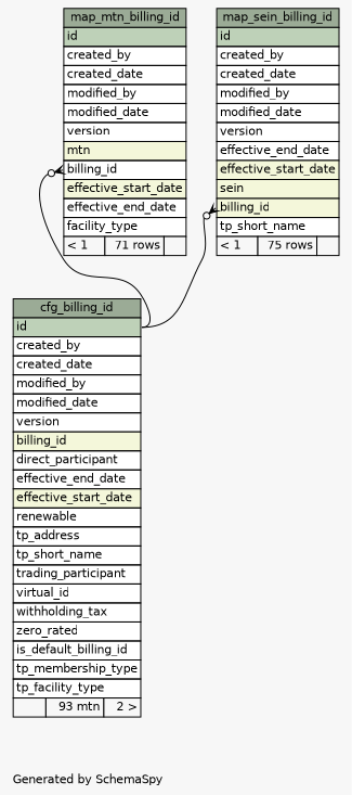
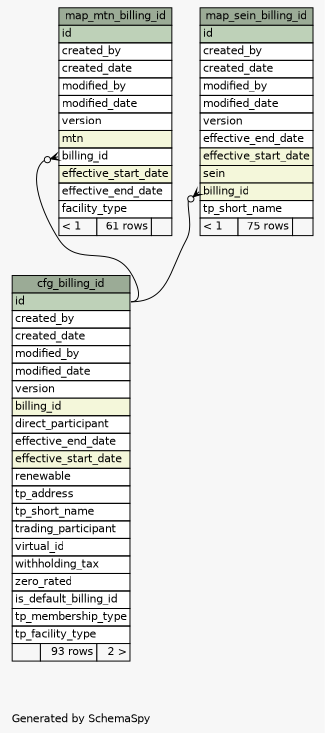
  digraph {
    bgcolor="#f7f7f7"
    fontname=Helvetica
    fontsize=11
    label="\nGenerated by SchemaSpy"
    labeljust=l
    nodesep=0.18
    rankdir=TB
    ranksep=0.46
    node [fontname=Helvetica fontsize=11 shape=plaintext]
    edge [arrowhead=none arrowsize=0.8 arrowtail=crowodot dir=back headport="id:e" tailport="billing_id:w"]
-   n1 [label=<     <TABLE BORDER="0" CELLBORDER="1" CELLSPACING="0" BGCOLOR="#ffffff">       <TR><TD COLSPAN="3" BGCOLOR="#9bab96" ALIGN="CENTER">cfg_billing_id</TD></TR>       <TR><TD PORT="id" COLSPAN="3" BGCOLOR="#bed1b8" ALIGN="LEFT">id</TD></TR>       <TR><TD PORT="created_by" COLSPAN="3" ALIGN="LEFT">created_by</TD></TR>       <TR><TD PORT="created_date" COLSPAN="3" ALIGN="LEFT">created_date</TD></TR>       <TR><TD PORT="modified_by" COLSPAN="3" ALIGN="LEFT">modified_by</TD></TR>       <TR><TD PORT="modified_date" COLSPAN="3" ALIGN="LEFT">modified_date</TD></TR>       <TR><TD PORT="version" COLSPAN="3" ALIGN="LEFT">version</TD></TR>       <TR><TD PORT="billing_id" COLSPAN="3" BGCOLOR="#f4f7da" ALIGN="LEFT">billing_id</TD></TR>       <TR><TD PORT="direct_participant" COLSPAN="3" ALIGN="LEFT">direct_participant</TD></TR>       <TR><TD PORT="effective_end_date" COLSPAN="3" ALIGN="LEFT">effective_end_date</TD></TR>       <TR><TD PORT="effective_start_date" COLSPAN="3" BGCOLOR="#f4f7da" ALIGN="LEFT">effective_start_date</TD></TR>       <TR><TD PORT="renewable" COLSPAN="3" ALIGN="LEFT">renewable</TD></TR>       <TR><TD PORT="tp_address" COLSPAN="3" ALIGN="LEFT">tp_address</TD></TR>       <TR><TD PORT="tp_short_name" COLSPAN="3" ALIGN="LEFT">tp_short_name</TD></TR>       <TR><TD PORT="trading_participant" COLSPAN="3" ALIGN="LEFT">trading_participant</TD></TR>       <TR><TD PORT="virtual_id" COLSPAN="3" ALIGN="LEFT">virtual_id</TD></TR>       <TR><TD PORT="withholding_tax" COLSPAN="3" ALIGN="LEFT">withholding_tax</TD></TR>       <TR><TD PORT="zero_rated" COLSPAN="3" ALIGN="LEFT">zero_rated</TD></TR>       <TR><TD PORT="is_default_billing_id" COLSPAN="3" ALIGN="LEFT">is_default_billing_id</TD></TR>       <TR><TD PORT="tp_membership_type" COLSPAN="3" ALIGN="LEFT">tp_membership_type</TD></TR>       <TR><TD PORT="tp_facility_type" COLSPAN="3" ALIGN="LEFT">tp_facility_type</TD></TR>       <TR><TD ALIGN="LEFT" BGCOLOR="#f7f7f7">  </TD><TD ALIGN="RIGHT" BGCOLOR="#f7f7f7">93 mtn</TD><TD ALIGN="RIGHT" BGCOLOR="#f7f7f7">2 &gt;</TD></TR>     </TABLE>>]
-   n2 [label=<     <TABLE BORDER="0" CELLBORDER="1" CELLSPACING="0" BGCOLOR="#ffffff">       <TR><TD COLSPAN="3" BGCOLOR="#9bab96" ALIGN="CENTER">map_mtn_billing_id</TD></TR>       <TR><TD PORT="id" COLSPAN="3" BGCOLOR="#bed1b8" ALIGN="LEFT">id</TD></TR>       <TR><TD PORT="created_by" COLSPAN="3" ALIGN="LEFT">created_by</TD></TR>       <TR><TD PORT="created_date" COLSPAN="3" ALIGN="LEFT">created_date</TD></TR>       <TR><TD PORT="modified_by" COLSPAN="3" ALIGN="LEFT">modified_by</TD></TR>       <TR><TD PORT="modified_date" COLSPAN="3" ALIGN="LEFT">modified_date</TD></TR>       <TR><TD PORT="version" COLSPAN="3" ALIGN="LEFT">version</TD></TR>       <TR><TD PORT="mtn" COLSPAN="3" BGCOLOR="#f4f7da" ALIGN="LEFT">mtn</TD></TR>       <TR><TD PORT="billing_id" COLSPAN="3" ALIGN="LEFT">billing_id</TD></TR>       <TR><TD PORT="effective_start_date" COLSPAN="3" BGCOLOR="#f4f7da" ALIGN="LEFT">effective_start_date</TD></TR>       <TR><TD PORT="effective_end_date" COLSPAN="3" ALIGN="LEFT">effective_end_date</TD></TR>       <TR><TD PORT="facility_type" COLSPAN="3" ALIGN="LEFT">facility_type</TD></TR>       <TR><TD ALIGN="LEFT" BGCOLOR="#f7f7f7">&lt; 1</TD><TD ALIGN="RIGHT" BGCOLOR="#f7f7f7">71 rows</TD><TD ALIGN="RIGHT" BGCOLOR="#f7f7f7">  </TD></TR>     </TABLE>>]
+   n1 [label=<     <TABLE BORDER="0" CELLBORDER="1" CELLSPACING="0" BGCOLOR="#ffffff">       <TR><TD COLSPAN="3" BGCOLOR="#9bab96" ALIGN="CENTER">cfg_billing_id</TD></TR>       <TR><TD PORT="id" COLSPAN="3" BGCOLOR="#bed1b8" ALIGN="LEFT">id</TD></TR>       <TR><TD PORT="created_by" COLSPAN="3" ALIGN="LEFT">created_by</TD></TR>       <TR><TD PORT="created_date" COLSPAN="3" ALIGN="LEFT">created_date</TD></TR>       <TR><TD PORT="modified_by" COLSPAN="3" ALIGN="LEFT">modified_by</TD></TR>       <TR><TD PORT="modified_date" COLSPAN="3" ALIGN="LEFT">modified_date</TD></TR>       <TR><TD PORT="version" COLSPAN="3" ALIGN="LEFT">version</TD></TR>       <TR><TD PORT="billing_id" COLSPAN="3" BGCOLOR="#f4f7da" ALIGN="LEFT">billing_id</TD></TR>       <TR><TD PORT="direct_participant" COLSPAN="3" ALIGN="LEFT">direct_participant</TD></TR>       <TR><TD PORT="effective_end_date" COLSPAN="3" ALIGN="LEFT">effective_end_date</TD></TR>       <TR><TD PORT="effective_start_date" COLSPAN="3" BGCOLOR="#f4f7da" ALIGN="LEFT">effective_start_date</TD></TR>       <TR><TD PORT="renewable" COLSPAN="3" ALIGN="LEFT">renewable</TD></TR>       <TR><TD PORT="tp_address" COLSPAN="3" ALIGN="LEFT">tp_address</TD></TR>       <TR><TD PORT="tp_short_name" COLSPAN="3" ALIGN="LEFT">tp_short_name</TD></TR>       <TR><TD PORT="trading_participant" COLSPAN="3" ALIGN="LEFT">trading_participant</TD></TR>       <TR><TD PORT="virtual_id" COLSPAN="3" ALIGN="LEFT">virtual_id</TD></TR>       <TR><TD PORT="withholding_tax" COLSPAN="3" ALIGN="LEFT">withholding_tax</TD></TR>       <TR><TD PORT="zero_rated" COLSPAN="3" ALIGN="LEFT">zero_rated</TD></TR>       <TR><TD PORT="is_default_billing_id" COLSPAN="3" ALIGN="LEFT">is_default_billing_id</TD></TR>       <TR><TD PORT="tp_membership_type" COLSPAN="3" ALIGN="LEFT">tp_membership_type</TD></TR>       <TR><TD PORT="tp_facility_type" COLSPAN="3" ALIGN="LEFT">tp_facility_type</TD></TR>       <TR><TD ALIGN="LEFT" BGCOLOR="#f7f7f7">  </TD><TD ALIGN="RIGHT" BGCOLOR="#f7f7f7">93 rows</TD><TD ALIGN="RIGHT" BGCOLOR="#f7f7f7">2 &gt;</TD></TR>     </TABLE>>]
+   n2 [label=<     <TABLE BORDER="0" CELLBORDER="1" CELLSPACING="0" BGCOLOR="#ffffff">       <TR><TD COLSPAN="3" BGCOLOR="#9bab96" ALIGN="CENTER">map_mtn_billing_id</TD></TR>       <TR><TD PORT="id" COLSPAN="3" BGCOLOR="#bed1b8" ALIGN="LEFT">id</TD></TR>       <TR><TD PORT="created_by" COLSPAN="3" ALIGN="LEFT">created_by</TD></TR>       <TR><TD PORT="created_date" COLSPAN="3" ALIGN="LEFT">created_date</TD></TR>       <TR><TD PORT="modified_by" COLSPAN="3" ALIGN="LEFT">modified_by</TD></TR>       <TR><TD PORT="modified_date" COLSPAN="3" ALIGN="LEFT">modified_date</TD></TR>       <TR><TD PORT="version" COLSPAN="3" ALIGN="LEFT">version</TD></TR>       <TR><TD PORT="mtn" COLSPAN="3" BGCOLOR="#f4f7da" ALIGN="LEFT">mtn</TD></TR>       <TR><TD PORT="billing_id" COLSPAN="3" ALIGN="LEFT">billing_id</TD></TR>       <TR><TD PORT="effective_start_date" COLSPAN="3" BGCOLOR="#f4f7da" ALIGN="LEFT">effective_start_date</TD></TR>       <TR><TD PORT="effective_end_date" COLSPAN="3" ALIGN="LEFT">effective_end_date</TD></TR>       <TR><TD PORT="facility_type" COLSPAN="3" ALIGN="LEFT">facility_type</TD></TR>       <TR><TD ALIGN="LEFT" BGCOLOR="#f7f7f7">&lt; 1</TD><TD ALIGN="RIGHT" BGCOLOR="#f7f7f7">61 rows</TD><TD ALIGN="RIGHT" BGCOLOR="#f7f7f7">  </TD></TR>     </TABLE>>]
    n3 [label=<     <TABLE BORDER="0" CELLBORDER="1" CELLSPACING="0" BGCOLOR="#ffffff">       <TR><TD COLSPAN="3" BGCOLOR="#9bab96" ALIGN="CENTER">map_sein_billing_id</TD></TR>       <TR><TD PORT="id" COLSPAN="3" BGCOLOR="#bed1b8" ALIGN="LEFT">id</TD></TR>       <TR><TD PORT="created_by" COLSPAN="3" ALIGN="LEFT">created_by</TD></TR>       <TR><TD PORT="created_date" COLSPAN="3" ALIGN="LEFT">created_date</TD></TR>       <TR><TD PORT="modified_by" COLSPAN="3" ALIGN="LEFT">modified_by</TD></TR>       <TR><TD PORT="modified_date" COLSPAN="3" ALIGN="LEFT">modified_date</TD></TR>       <TR><TD PORT="version" COLSPAN="3" ALIGN="LEFT">version</TD></TR>       <TR><TD PORT="effective_end_date" COLSPAN="3" ALIGN="LEFT">effective_end_date</TD></TR>       <TR><TD PORT="effective_start_date" COLSPAN="3" BGCOLOR="#f4f7da" ALIGN="LEFT">effective_start_date</TD></TR>       <TR><TD PORT="sein" COLSPAN="3" BGCOLOR="#f4f7da" ALIGN="LEFT">sein</TD></TR>       <TR><TD PORT="billing_id" COLSPAN="3" BGCOLOR="#f4f7da" ALIGN="LEFT">billing_id</TD></TR>       <TR><TD PORT="tp_short_name" COLSPAN="3" ALIGN="LEFT">tp_short_name</TD></TR>       <TR><TD ALIGN="LEFT" BGCOLOR="#f7f7f7">&lt; 1</TD><TD ALIGN="RIGHT" BGCOLOR="#f7f7f7">75 rows</TD><TD ALIGN="RIGHT" BGCOLOR="#f7f7f7">  </TD></TR>     </TABLE>>]
    n2 -> n1
    n3 -> n1
  }
